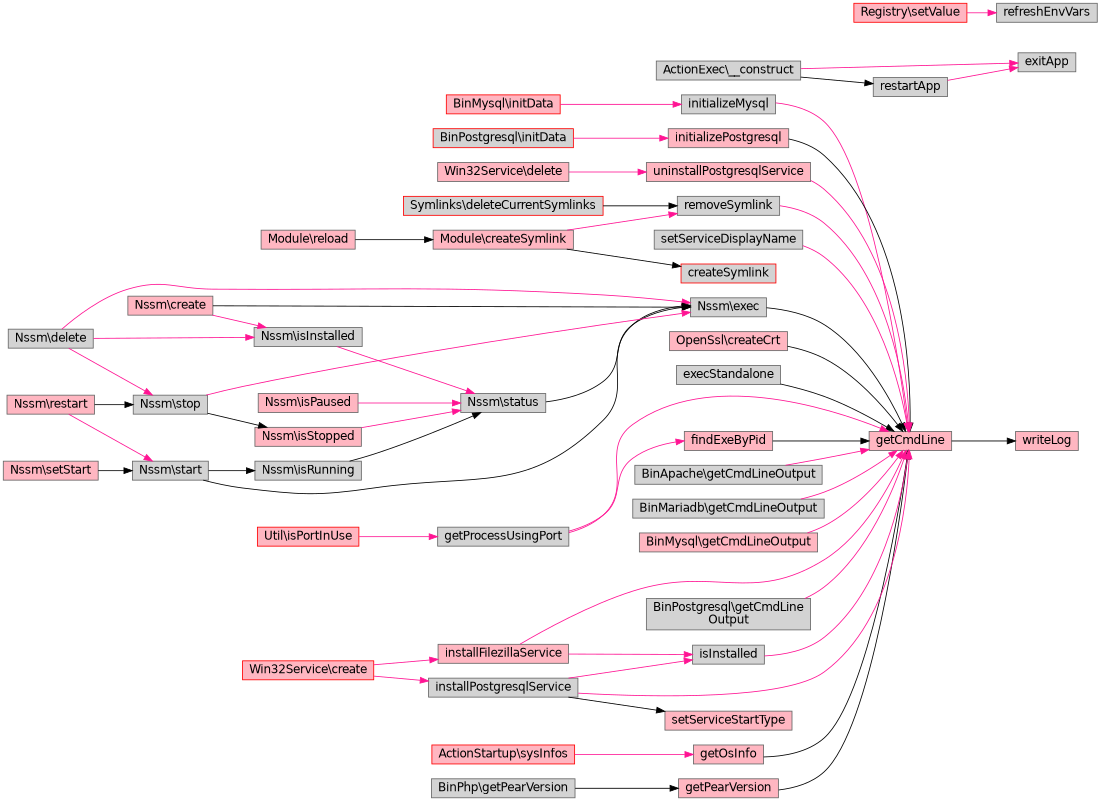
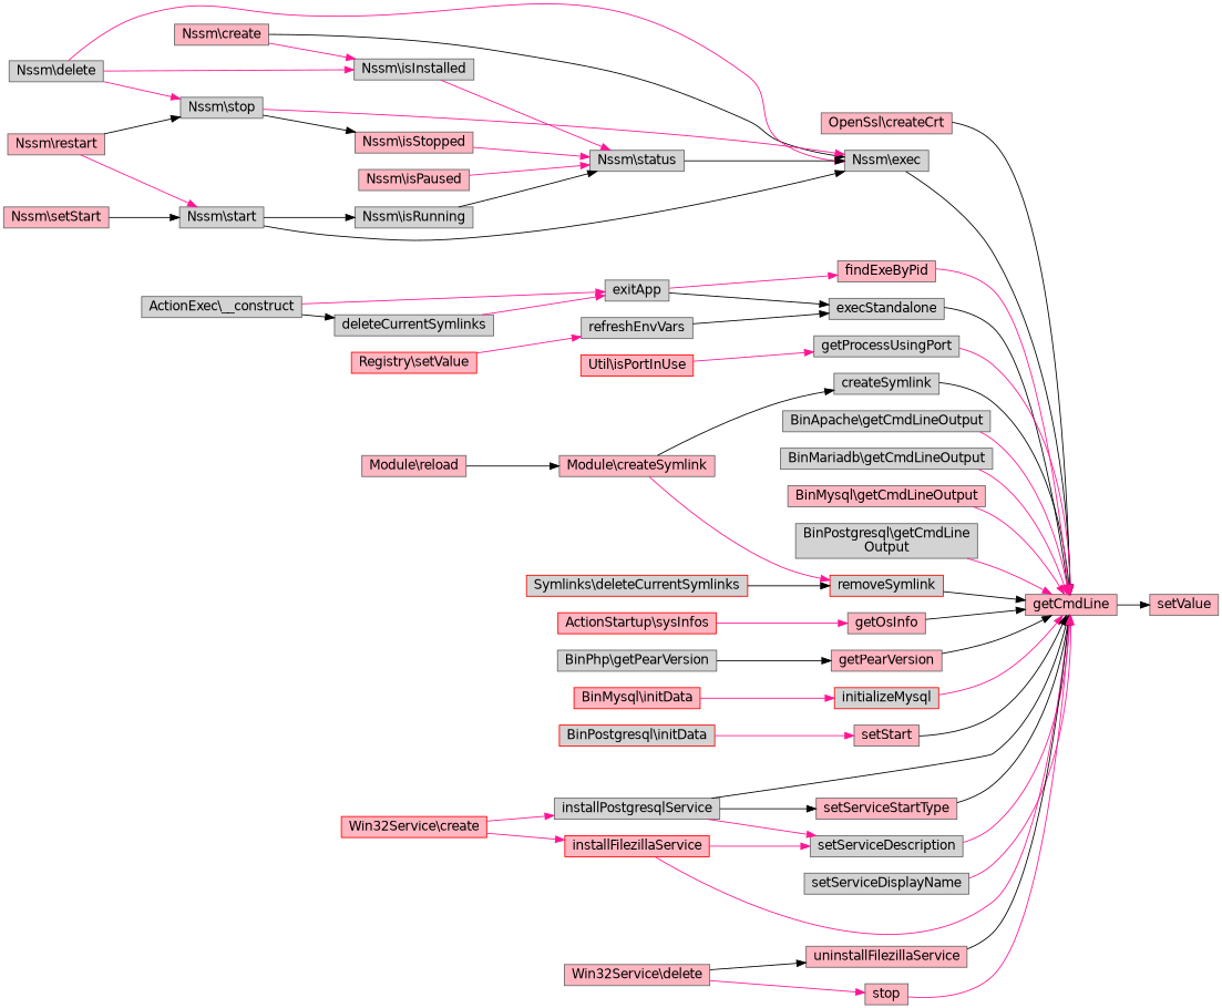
  digraph {
    rankdir=RL
    node [color=grey40 fillcolor=lightpink fontname=Helvetica fontsize=14 shape=box style=filled]
    edge [color=deeppink dir=back fontname=Helvetica fontsize=14 labelfontname=Helvetica labelfontsize=14 style=solid]
-   n1 [color=gray40 fontcolor=black height=0.2 label=writeLog width=0.4]
+   n1 [color=gray40 fontcolor=black height=0.2 label=setValue width=0.4]
    n2 [height=0.2 label=getCmdLine width=0.4]
    n3 [height=0.2 label="OpenSsl\\createCrt" width=0.4]
-   n4 [color=red fillcolor=lightgrey height=0.2 label=createSymlink width=0.4]
+   n4 [fillcolor=lightgrey height=0.2 label=createSymlink width=0.4]
    n5 [fillcolor=lightgrey height=0.2 label="Nssm\\exec" width=0.4]
    n6 [fillcolor=lightgrey height=0.2 label=execStandalone width=0.4]
    n7 [height=0.2 label=findExeByPid width=0.4]
    n8 [fillcolor=lightgrey height=0.2 label=getProcessUsingPort width=0.4]
    n9 [fillcolor=lightgrey height=0.2 label="BinApache\\getCmdLineOutput" width=0.4]
    n10 [fillcolor=lightgrey height=0.2 label="BinMariadb\\getCmdLineOutput" width=0.4]
    n11 [height=0.2 label="BinMysql\\getCmdLineOutput" width=0.4]
    n12 [fillcolor=lightgrey height=0.2 label="BinPostgresql\\getCmdLine\lOutput" width=0.4]
    n13 [height=0.2 label=getOsInfo width=0.4]
    n14 [height=0.2 label=getPearVersion width=0.4]
-   n15 [fillcolor=lightgrey height=0.2 label=initializeMysql width=0.4]
-   n16 [height=0.2 label=initializePostgresql width=0.4]
-   n17 [height=0.2 label=installFilezillaService width=0.4]
+   n15 [color=red fillcolor=lightgrey height=0.2 label=initializeMysql width=0.4]
+   n16 [height=0.2 label=setStart width=0.4]
+   n17 [color=red height=0.2 label=installFilezillaService width=0.4]
    n18 [fillcolor=lightgrey height=0.2 label=installPostgresqlService width=0.4]
-   n19 [fillcolor=lightgrey height=0.2 label=removeSymlink width=0.4]
-   n20 [fillcolor=lightgrey height=0.2 label=isInstalled width=0.4]
+   n19 [color=red fillcolor=lightgrey height=0.2 label=removeSymlink width=0.4]
+   n20 [fillcolor=lightgrey height=0.2 label=setServiceDescription width=0.4]
    n21 [fillcolor=lightgrey height=0.2 label=setServiceDisplayName width=0.4]
    n22 [height=0.2 label=setServiceStartType width=0.4]
-   n24 [height=0.2 label=uninstallPostgresqlService width=0.4]
+   n23 [height=0.2 label=uninstallFilezillaService width=0.4]
+   n24 [height=0.2 label=stop width=0.4]
    n25 [height=0.2 label="Module\\createSymlink" width=0.4]
    n26 [height=0.2 label="Nssm\\create" width=0.4]
    n27 [fillcolor=lightgrey height=0.2 label="Nssm\\delete" width=0.4]
    n28 [fillcolor=lightgrey height=0.2 label="Nssm\\start" width=0.4]
    n29 [fillcolor=lightgrey height=0.2 label="Nssm\\status" width=0.4]
    n30 [fillcolor=lightgrey height=0.2 label="Nssm\\stop" width=0.4]
    n31 [fillcolor=lightgrey height=0.2 label=exitApp width=0.4]
    n32 [fillcolor=lightgrey height=0.2 label=refreshEnvVars width=0.4]
    n33 [color=red height=0.2 label="Util\\isPortInUse" width=0.4]
    n34 [color=red height=0.2 label="ActionStartup\\sysInfos" width=0.4]
    n35 [fillcolor=lightgrey height=0.2 label="BinPhp\\getPearVersion" width=0.4]
    n36 [color=red height=0.2 label="BinMysql\\initData" width=0.4]
    n37 [color=red fillcolor=lightgrey height=0.2 label="BinPostgresql\\initData" width=0.4]
    n38 [color=red height=0.2 label="Win32Service\\create" width=0.4]
    n39 [color=red fillcolor=lightgrey height=0.2 label="Symlinks\\deleteCurrentSymlinks" width=0.4]
    n40 [height=0.2 label="Win32Service\\delete" width=0.4]
    n41 [height=0.2 label="Module\\reload" width=0.4]
    n42 [height=0.2 label="Nssm\\restart" width=0.4]
    n43 [height=0.2 label="Nssm\\setStart" width=0.4]
    n44 [fillcolor=lightgrey height=0.2 label="Nssm\\isInstalled" width=0.4]
    n45 [height=0.2 label="Nssm\\isPaused" width=0.4]
    n46 [fillcolor=lightgrey height=0.2 label="Nssm\\isRunning" width=0.4]
    n47 [height=0.2 label="Nssm\\isStopped" width=0.4]
    n48 [fillcolor=lightgrey height=0.2 label="ActionExec\\__construct" width=0.4]
-   n49 [fillcolor=lightgrey height=0.2 label=restartApp width=0.4]
+   n49 [fillcolor=lightgrey height=0.2 label=deleteCurrentSymlinks width=0.4]
    n50 [color=red height=0.2 label="Registry\\setValue" width=0.4]
    n1 -> n2 [color=black]
    n2 -> n3 [color=black]
+   n2 -> n4 [color=black]
    n2 -> n5 [color=black]
    n2 -> n6 [color=black]
-   n2 -> n7 [color=black]
+   n2 -> n7
    n2 -> n8
    n2 -> n9
    n2 -> n10
    n2 -> n11
    n2 -> n12
    n2 -> n13 [color=black]
    n2 -> n14 [color=black]
    n2 -> n15
    n2 -> n16 [color=black]
    n2 -> n17
-   n2 -> n18
-   n2 -> n19
+   n2 -> n18 [color=black]
+   n2 -> n19 [color=black]
    n2 -> n20
    n2 -> n21
+   n2 -> n22 [color=black]
+   n2 -> n23 [color=black]
    n2 -> n24
    n4 -> n25 [color=black]
    n5 -> n26 [color=black]
    n5 -> n27
    n5 -> n28 [color=black]
    n5 -> n29 [color=black]
    n5 -> n30
-   n7 -> n8
+   n6 -> n31 [color=black]
+   n6 -> n32 [color=black]
+   n7 -> n31
    n8 -> n33
    n13 -> n34
    n14 -> n35 [color=black]
    n15 -> n36
    n16 -> n37
    n17 -> n38
    n18 -> n38
    n19 -> n25
    n19 -> n39 [color=black]
    n20 -> n17
    n20 -> n18
    n22 -> n18 [color=black]
+   n23 -> n40 [color=black]
    n24 -> n40
    n25 -> n41 [color=black]
    n28 -> n42
    n28 -> n43 [color=black]
    n29 -> n44
    n29 -> n45
    n29 -> n46 [color=black]
    n29 -> n47
    n30 -> n27
    n30 -> n42 [color=black]
    n31 -> n48
    n31 -> n49
    n32 -> n50
    n44 -> n26
    n44 -> n27
    n46 -> n28 [color=black]
    n47 -> n30 [color=black]
    n49 -> n48 [color=black]
  }
